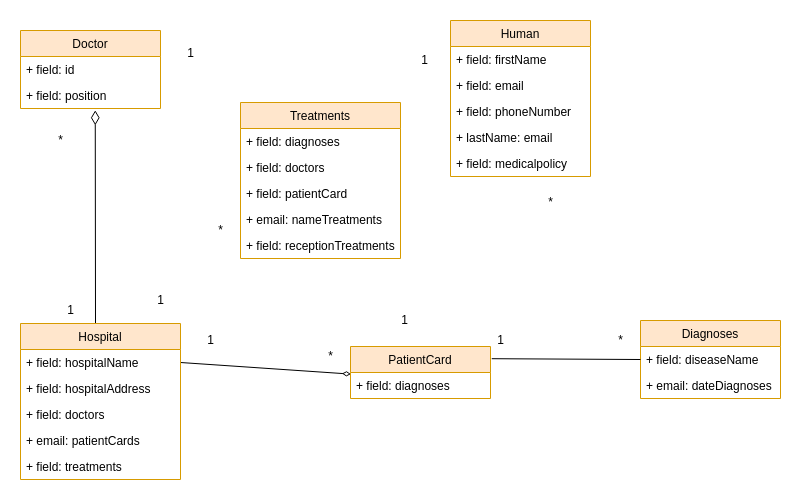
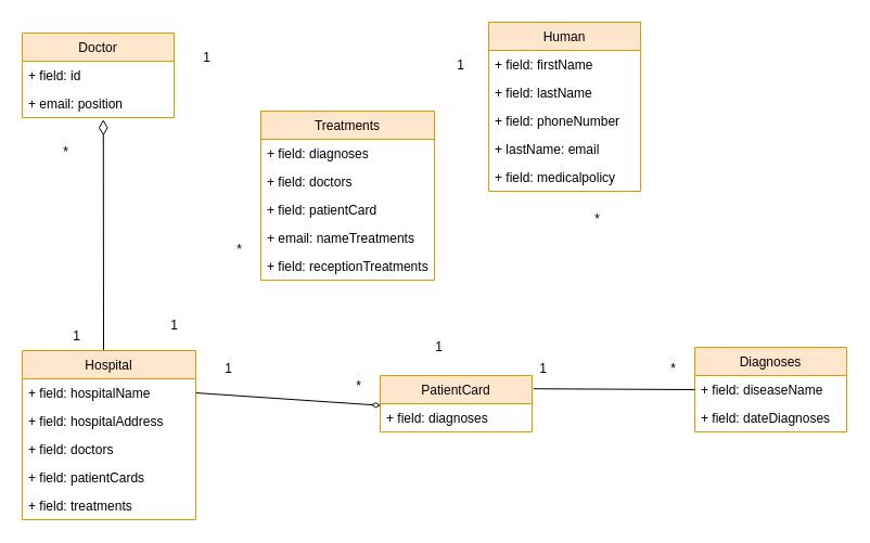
  <mxCell id="0" />
  <mxCell id="1" parent="0" />
  <mxCell id="2" value="" style="endArrow=diamondThin;endFill=0;endSize=12;html=1;entryX=0.534;entryY=1.069;entryDx=0;entryDy=0;entryPerimeter=0;" parent="1" target="42" edge="1"><mxGeometry width="160" relative="1" as="geometry"><mxPoint x="95" y="323" as="sourcePoint" /><mxPoint x="480" y="280" as="targetPoint" /><Array as="points" /></mxGeometry></mxCell>
  <mxCell id="3" value="1" style="text;html=1;resizable=0;autosize=1;align=center;verticalAlign=middle;points=[];fillColor=none;strokeColor=none;rounded=0;" parent="1" vertex="1"><mxGeometry x="60" y="300" width="20" height="20" as="geometry" /></mxCell>
  <mxCell id="4" value="*" style="text;html=1;resizable=0;autosize=1;align=center;verticalAlign=middle;points=[];fillColor=none;strokeColor=none;rounded=0;" parent="1" vertex="1"><mxGeometry x="50" y="130" width="20" height="20" as="geometry" /></mxCell>
  <mxCell id="5" value="" style="endArrow=diamondThin;html=1;entryX=0.003;entryY=0.062;entryDx=0;entryDy=0;entryPerimeter=0;exitX=1;exitY=0.5;exitDx=0;exitDy=0;endFill=0;" parent="1" source="11" target="39" edge="1"><mxGeometry width="50" height="50" relative="1" as="geometry"><mxPoint x="380" y="300" as="sourcePoint" /><mxPoint x="430" y="250" as="targetPoint" /></mxGeometry></mxCell>
  <mxCell id="6" value="1" style="text;html=1;resizable=0;autosize=1;align=center;verticalAlign=middle;points=[];fillColor=none;strokeColor=none;rounded=0;" parent="1" vertex="1"><mxGeometry x="200" y="330" width="20" height="20" as="geometry" /></mxCell>
  <mxCell id="7" value="*" style="text;html=1;resizable=0;autosize=1;align=center;verticalAlign=middle;points=[];fillColor=none;strokeColor=none;rounded=0;" parent="1" vertex="1"><mxGeometry x="320" y="346" width="20" height="20" as="geometry" /></mxCell>
  <mxCell id="8" value="1" style="text;html=1;resizable=0;autosize=1;align=center;verticalAlign=middle;points=[];fillColor=none;strokeColor=none;rounded=0;" parent="1" vertex="1"><mxGeometry x="150" y="290" width="20" height="20" as="geometry" /></mxCell>
  <mxCell id="9" value="*" style="text;html=1;resizable=0;autosize=1;align=center;verticalAlign=middle;points=[];fillColor=none;strokeColor=none;rounded=0;" parent="1" vertex="1"><mxGeometry x="210" y="220" width="20" height="20" as="geometry" /></mxCell>
  <mxCell id="10" value="Hospital" style="swimlane;fontStyle=0;childLayout=stackLayout;horizontal=1;startSize=26;fillColor=#ffe6cc;horizontalStack=0;resizeParent=1;resizeParentMax=0;resizeLast=0;collapsible=1;marginBottom=0;strokeColor=#d79b00;" parent="1" vertex="1"><mxGeometry x="20" y="323" width="160" height="156" as="geometry" /></mxCell>
  <mxCell id="11" value="+ field: hospitalName" style="text;strokeColor=none;fillColor=none;align=left;verticalAlign=top;spacingLeft=4;spacingRight=4;overflow=hidden;rotatable=0;points=[[0,0.5],[1,0.5]];portConstraint=eastwest;" parent="10" vertex="1"><mxGeometry y="26" width="160" height="26" as="geometry" /></mxCell>
  <mxCell id="12" value="+ field: hospitalAddress" style="text;strokeColor=none;fillColor=none;align=left;verticalAlign=top;spacingLeft=4;spacingRight=4;overflow=hidden;rotatable=0;points=[[0,0.5],[1,0.5]];portConstraint=eastwest;" parent="10" vertex="1"><mxGeometry y="52" width="160" height="26" as="geometry" /></mxCell>
  <mxCell id="13" value="+ field: doctors" style="text;strokeColor=none;fillColor=none;align=left;verticalAlign=top;spacingLeft=4;spacingRight=4;overflow=hidden;rotatable=0;points=[[0,0.5],[1,0.5]];portConstraint=eastwest;" parent="10" vertex="1"><mxGeometry y="78" width="160" height="26" as="geometry" /></mxCell>
- <mxCell id="14" value="+ email: patientCards" style="text;strokeColor=none;fillColor=none;align=left;verticalAlign=top;spacingLeft=4;spacingRight=4;overflow=hidden;rotatable=0;points=[[0,0.5],[1,0.5]];portConstraint=eastwest;" parent="10" vertex="1"><mxGeometry y="104" width="160" height="26" as="geometry" /></mxCell>
+ <mxCell id="14" value="+ field: patientCards" style="text;strokeColor=none;fillColor=none;align=left;verticalAlign=top;spacingLeft=4;spacingRight=4;overflow=hidden;rotatable=0;points=[[0,0.5],[1,0.5]];portConstraint=eastwest;" parent="10" vertex="1"><mxGeometry y="104" width="160" height="26" as="geometry" /></mxCell>
  <mxCell id="15" value="+ field: treatments" style="text;strokeColor=none;fillColor=none;align=left;verticalAlign=top;spacingLeft=4;spacingRight=4;overflow=hidden;rotatable=0;points=[[0,0.5],[1,0.5]];portConstraint=eastwest;" parent="10" vertex="1"><mxGeometry y="130" width="160" height="26" as="geometry" /></mxCell>
  <mxCell id="16" value="Diagnoses" style="swimlane;fontStyle=0;childLayout=stackLayout;horizontal=1;startSize=26;fillColor=#ffe6cc;horizontalStack=0;resizeParent=1;resizeParentMax=0;resizeLast=0;collapsible=1;marginBottom=0;strokeColor=#d79b00;" parent="1" vertex="1"><mxGeometry x="640" y="320" width="140" height="78" as="geometry" /></mxCell>
  <mxCell id="17" value="+ field: diseaseName" style="text;strokeColor=none;fillColor=none;align=left;verticalAlign=top;spacingLeft=4;spacingRight=4;overflow=hidden;rotatable=0;points=[[0,0.5],[1,0.5]];portConstraint=eastwest;" parent="16" vertex="1"><mxGeometry y="26" width="140" height="26" as="geometry" /></mxCell>
- <mxCell id="18" value="+ email: dateDiagnoses" style="text;strokeColor=none;fillColor=none;align=left;verticalAlign=top;spacingLeft=4;spacingRight=4;overflow=hidden;rotatable=0;points=[[0,0.5],[1,0.5]];portConstraint=eastwest;" parent="16" vertex="1"><mxGeometry y="52" width="140" height="26" as="geometry" /></mxCell>
+ <mxCell id="18" value="+ field: dateDiagnoses" style="text;strokeColor=none;fillColor=none;align=left;verticalAlign=top;spacingLeft=4;spacingRight=4;overflow=hidden;rotatable=0;points=[[0,0.5],[1,0.5]];portConstraint=eastwest;" parent="16" vertex="1"><mxGeometry y="52" width="140" height="26" as="geometry" /></mxCell>
  <mxCell id="19" value="" style="endArrow=none;html=1;entryX=0;entryY=0.5;entryDx=0;entryDy=0;exitX=1.009;exitY=-0.146;exitDx=0;exitDy=0;exitPerimeter=0;endFill=0;" parent="1" target="17" edge="1"><mxGeometry width="50" height="50" relative="1" as="geometry"><mxPoint x="491.26" y="358.204" as="sourcePoint" /><mxPoint x="430" y="250" as="targetPoint" /></mxGeometry></mxCell>
  <mxCell id="20" value="1" style="text;html=1;resizable=0;autosize=1;align=center;verticalAlign=middle;points=[];fillColor=none;strokeColor=none;rounded=0;" parent="1" vertex="1"><mxGeometry x="490" y="330" width="20" height="20" as="geometry" /></mxCell>
  <mxCell id="21" value="*" style="text;html=1;resizable=0;autosize=1;align=center;verticalAlign=middle;points=[];fillColor=none;strokeColor=none;rounded=0;" parent="1" vertex="1"><mxGeometry x="610" y="330" width="20" height="20" as="geometry" /></mxCell>
  <mxCell id="22" value="Human" style="swimlane;fontStyle=0;childLayout=stackLayout;horizontal=1;startSize=26;fillColor=#ffe6cc;horizontalStack=0;resizeParent=1;resizeParentMax=0;resizeLast=0;collapsible=1;marginBottom=0;strokeColor=#d79b00;" parent="1" vertex="1"><mxGeometry x="450" y="20" width="140" height="156" as="geometry" /></mxCell>
  <mxCell id="23" value="+ field: firstName" style="text;strokeColor=none;fillColor=none;align=left;verticalAlign=top;spacingLeft=4;spacingRight=4;overflow=hidden;rotatable=0;points=[[0,0.5],[1,0.5]];portConstraint=eastwest;" parent="22" vertex="1"><mxGeometry y="26" width="140" height="26" as="geometry" /></mxCell>
- <mxCell id="24" value="+ field: email" style="text;strokeColor=none;fillColor=none;align=left;verticalAlign=top;spacingLeft=4;spacingRight=4;overflow=hidden;rotatable=0;points=[[0,0.5],[1,0.5]];portConstraint=eastwest;" parent="22" vertex="1"><mxGeometry y="52" width="140" height="26" as="geometry" /></mxCell>
+ <mxCell id="24" value="+ field: lastName" style="text;strokeColor=none;fillColor=none;align=left;verticalAlign=top;spacingLeft=4;spacingRight=4;overflow=hidden;rotatable=0;points=[[0,0.5],[1,0.5]];portConstraint=eastwest;" parent="22" vertex="1"><mxGeometry y="52" width="140" height="26" as="geometry" /></mxCell>
  <mxCell id="25" value="+ field: phoneNumber" style="text;strokeColor=none;fillColor=none;align=left;verticalAlign=top;spacingLeft=4;spacingRight=4;overflow=hidden;rotatable=0;points=[[0,0.5],[1,0.5]];portConstraint=eastwest;" parent="22" vertex="1"><mxGeometry y="78" width="140" height="26" as="geometry" /></mxCell>
  <mxCell id="26" value="+ lastName: email" style="text;strokeColor=none;fillColor=none;align=left;verticalAlign=top;spacingLeft=4;spacingRight=4;overflow=hidden;rotatable=0;points=[[0,0.5],[1,0.5]];portConstraint=eastwest;" parent="22" vertex="1"><mxGeometry y="104" width="140" height="26" as="geometry" /></mxCell>
  <mxCell id="27" value="+ field: medicalpolicy" style="text;strokeColor=none;fillColor=none;align=left;verticalAlign=top;spacingLeft=4;spacingRight=4;overflow=hidden;rotatable=0;points=[[0,0.5],[1,0.5]];portConstraint=eastwest;" parent="22" vertex="1"><mxGeometry y="130" width="140" height="26" as="geometry" /></mxCell>
  <mxCell id="28" value="1" style="text;html=1;resizable=0;autosize=1;align=center;verticalAlign=middle;points=[];fillColor=none;strokeColor=none;rounded=0;" parent="1" vertex="1"><mxGeometry x="180" y="43" width="20" height="20" as="geometry" /></mxCell>
  <mxCell id="29" value="1" style="text;html=1;resizable=0;autosize=1;align=center;verticalAlign=middle;points=[];fillColor=none;strokeColor=none;rounded=0;" parent="1" vertex="1"><mxGeometry x="414" y="50" width="20" height="20" as="geometry" /></mxCell>
  <mxCell id="30" value="1" style="text;html=1;resizable=0;autosize=1;align=center;verticalAlign=middle;points=[];fillColor=none;strokeColor=none;rounded=0;" parent="1" vertex="1"><mxGeometry x="394" y="310" width="20" height="20" as="geometry" /></mxCell>
  <mxCell id="31" value="*" style="text;html=1;resizable=0;autosize=1;align=center;verticalAlign=middle;points=[];fillColor=none;strokeColor=none;rounded=0;" parent="1" vertex="1"><mxGeometry x="540" y="192" width="20" height="20" as="geometry" /></mxCell>
  <mxCell id="32" value="Treatments" style="swimlane;fontStyle=0;childLayout=stackLayout;horizontal=1;startSize=26;fillColor=#ffe6cc;horizontalStack=0;resizeParent=1;resizeParentMax=0;resizeLast=0;collapsible=1;marginBottom=0;strokeColor=#d79b00;" parent="1" vertex="1"><mxGeometry x="240" y="102" width="160" height="156" as="geometry" /></mxCell>
  <mxCell id="33" value="+ field: diagnoses" style="text;strokeColor=none;fillColor=none;align=left;verticalAlign=top;spacingLeft=4;spacingRight=4;overflow=hidden;rotatable=0;points=[[0,0.5],[1,0.5]];portConstraint=eastwest;" parent="32" vertex="1"><mxGeometry y="26" width="160" height="26" as="geometry" /></mxCell>
  <mxCell id="34" value="+ field: doctors" style="text;strokeColor=none;fillColor=none;align=left;verticalAlign=top;spacingLeft=4;spacingRight=4;overflow=hidden;rotatable=0;points=[[0,0.5],[1,0.5]];portConstraint=eastwest;" parent="32" vertex="1"><mxGeometry y="52" width="160" height="26" as="geometry" /></mxCell>
  <mxCell id="35" value="+ field: patientCard" style="text;strokeColor=none;fillColor=none;align=left;verticalAlign=top;spacingLeft=4;spacingRight=4;overflow=hidden;rotatable=0;points=[[0,0.5],[1,0.5]];portConstraint=eastwest;" parent="32" vertex="1"><mxGeometry y="78" width="160" height="26" as="geometry" /></mxCell>
  <mxCell id="36" value="+ email: nameTreatments" style="text;strokeColor=none;fillColor=none;align=left;verticalAlign=top;spacingLeft=4;spacingRight=4;overflow=hidden;rotatable=0;points=[[0,0.5],[1,0.5]];portConstraint=eastwest;" parent="32" vertex="1"><mxGeometry y="104" width="160" height="26" as="geometry" /></mxCell>
  <mxCell id="37" value="+ field: receptionTreatments" style="text;strokeColor=none;fillColor=none;align=left;verticalAlign=top;spacingLeft=4;spacingRight=4;overflow=hidden;rotatable=0;points=[[0,0.5],[1,0.5]];portConstraint=eastwest;" parent="32" vertex="1"><mxGeometry y="130" width="160" height="26" as="geometry" /></mxCell>
  <mxCell id="38" value="PatientCard" style="swimlane;fontStyle=0;childLayout=stackLayout;horizontal=1;startSize=26;fillColor=#ffe6cc;horizontalStack=0;resizeParent=1;resizeParentMax=0;resizeLast=0;collapsible=1;marginBottom=0;strokeColor=#d79b00;" parent="1" vertex="1"><mxGeometry x="350" y="346" width="140" height="52" as="geometry" /></mxCell>
  <mxCell id="39" value="+ field: diagnoses" style="text;strokeColor=none;fillColor=none;align=left;verticalAlign=top;spacingLeft=4;spacingRight=4;overflow=hidden;rotatable=0;points=[[0,0.5],[1,0.5]];portConstraint=eastwest;" parent="38" vertex="1"><mxGeometry y="26" width="140" height="26" as="geometry" /></mxCell>
  <mxCell id="40" value="Doctor" style="swimlane;fontStyle=0;childLayout=stackLayout;horizontal=1;startSize=26;fillColor=#ffe6cc;horizontalStack=0;resizeParent=1;resizeParentMax=0;resizeLast=0;collapsible=1;marginBottom=0;strokeColor=#d79b00;" parent="1" vertex="1"><mxGeometry x="20" y="30" width="140" height="78" as="geometry" /></mxCell>
  <mxCell id="41" value="+ field: id" style="text;strokeColor=none;fillColor=none;align=left;verticalAlign=top;spacingLeft=4;spacingRight=4;overflow=hidden;rotatable=0;points=[[0,0.5],[1,0.5]];portConstraint=eastwest;" parent="40" vertex="1"><mxGeometry y="26" width="140" height="26" as="geometry" /></mxCell>
- <mxCell id="42" value="+ field: position" style="text;strokeColor=none;fillColor=none;align=left;verticalAlign=top;spacingLeft=4;spacingRight=4;overflow=hidden;rotatable=0;points=[[0,0.5],[1,0.5]];portConstraint=eastwest;" parent="40" vertex="1"><mxGeometry y="52" width="140" height="26" as="geometry" /></mxCell>
+ <mxCell id="42" value="+ email: position" style="text;strokeColor=none;fillColor=none;align=left;verticalAlign=top;spacingLeft=4;spacingRight=4;overflow=hidden;rotatable=0;points=[[0,0.5],[1,0.5]];portConstraint=eastwest;" parent="40" vertex="1"><mxGeometry y="52" width="140" height="26" as="geometry" /></mxCell>
